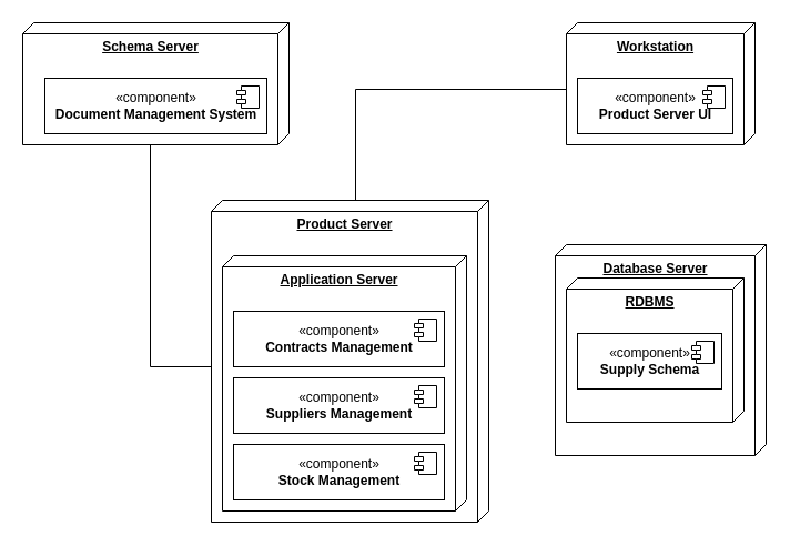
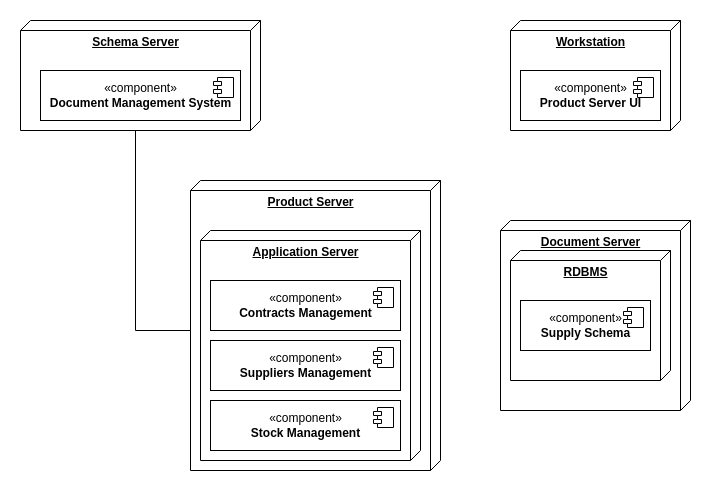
  <mxCell id="0" />
  <mxCell id="1" parent="0" />
  <mxCell id="2" value="&lt;b&gt;Schema Server&lt;/b&gt;" style="verticalAlign=top;align=center;spacingTop=8;spacingLeft=2;spacingRight=12;shape=cube;size=10;direction=south;fontStyle=4;html=1;" vertex="1" parent="1"><mxGeometry x="20" y="20" width="240" height="110" as="geometry" /></mxCell>
  <mxCell id="3" value="«component»&lt;br&gt;&lt;b&gt;Document Management System&lt;/b&gt;" style="html=1;dropTarget=0;" vertex="1" parent="1"><mxGeometry x="40" y="70" width="200" height="50" as="geometry" /></mxCell>
  <mxCell id="4" value="" style="shape=module;jettyWidth=8;jettyHeight=4;" vertex="1" parent="3"><mxGeometry x="1" width="20" height="20" relative="1" as="geometry"><mxPoint x="-27" y="7" as="offset" /></mxGeometry></mxCell>
  <mxCell id="5" value="&lt;b&gt;Product Server&lt;/b&gt;" style="verticalAlign=top;align=center;spacingTop=8;spacingLeft=2;spacingRight=12;shape=cube;size=10;direction=south;fontStyle=4;html=1;" vertex="1" parent="1"><mxGeometry x="190" y="180" width="250" height="290" as="geometry" /></mxCell>
  <mxCell id="6" value="&lt;b&gt;Application Server&lt;/b&gt;" style="verticalAlign=top;align=center;spacingTop=8;spacingLeft=2;spacingRight=12;shape=cube;size=10;direction=south;fontStyle=4;html=1;" vertex="1" parent="1"><mxGeometry x="200" y="230" width="220" height="230" as="geometry" /></mxCell>
  <mxCell id="7" value="«component»&lt;br&gt;&lt;b&gt;Contracts Management&lt;/b&gt;" style="html=1;dropTarget=0;" vertex="1" parent="1"><mxGeometry x="210" y="280" width="190" height="50" as="geometry" /></mxCell>
  <mxCell id="8" value="" style="shape=module;jettyWidth=8;jettyHeight=4;" vertex="1" parent="7"><mxGeometry x="1" width="20" height="20" relative="1" as="geometry"><mxPoint x="-27" y="7" as="offset" /></mxGeometry></mxCell>
  <mxCell id="9" value="«component»&lt;br&gt;&lt;b&gt;Suppliers Management&lt;/b&gt;" style="html=1;dropTarget=0;" vertex="1" parent="1"><mxGeometry x="210" y="340" width="190" height="50" as="geometry" /></mxCell>
  <mxCell id="10" value="" style="shape=module;jettyWidth=8;jettyHeight=4;" vertex="1" parent="9"><mxGeometry x="1" width="20" height="20" relative="1" as="geometry"><mxPoint x="-27" y="7" as="offset" /></mxGeometry></mxCell>
  <mxCell id="11" value="«component»&lt;br&gt;&lt;b&gt;Stock Management&lt;/b&gt;" style="html=1;dropTarget=0;" vertex="1" parent="1"><mxGeometry x="210" y="400" width="190" height="50" as="geometry" /></mxCell>
  <mxCell id="12" value="" style="shape=module;jettyWidth=8;jettyHeight=4;" vertex="1" parent="11"><mxGeometry x="1" width="20" height="20" relative="1" as="geometry"><mxPoint x="-27" y="7" as="offset" /></mxGeometry></mxCell>
  <mxCell id="13" value="&lt;b&gt;Workstation&lt;/b&gt;" style="verticalAlign=top;align=center;spacingTop=8;spacingLeft=2;spacingRight=12;shape=cube;size=10;direction=south;fontStyle=4;html=1;" vertex="1" parent="1"><mxGeometry x="510" y="20" width="170" height="110" as="geometry" /></mxCell>
  <mxCell id="14" value="«component»&lt;br&gt;&lt;b&gt;Product Server UI&lt;/b&gt;" style="html=1;dropTarget=0;" vertex="1" parent="1"><mxGeometry x="520" y="70" width="140" height="50" as="geometry" /></mxCell>
  <mxCell id="15" value="" style="shape=module;jettyWidth=8;jettyHeight=4;" vertex="1" parent="14"><mxGeometry x="1" width="20" height="20" relative="1" as="geometry"><mxPoint x="-27" y="7" as="offset" /></mxGeometry></mxCell>
- <mxCell id="16" value="&lt;b&gt;Database Server&lt;/b&gt;" style="verticalAlign=top;align=center;spacingTop=8;spacingLeft=2;spacingRight=12;shape=cube;size=10;direction=south;fontStyle=4;html=1;" vertex="1" parent="1"><mxGeometry x="500" y="220" width="190" height="190" as="geometry" /></mxCell>
+ <mxCell id="16" value="&lt;b&gt;Document Server&lt;/b&gt;" style="verticalAlign=top;align=center;spacingTop=8;spacingLeft=2;spacingRight=12;shape=cube;size=10;direction=south;fontStyle=4;html=1;" vertex="1" parent="1"><mxGeometry x="500" y="220" width="190" height="190" as="geometry" /></mxCell>
  <mxCell id="17" value="&lt;b&gt;RDBMS&lt;/b&gt;" style="verticalAlign=top;align=center;spacingTop=8;spacingLeft=2;spacingRight=12;shape=cube;size=10;direction=south;fontStyle=4;html=1;" vertex="1" parent="1"><mxGeometry x="510" y="250" width="160" height="130" as="geometry" /></mxCell>
  <mxCell id="18" value="«component»&lt;br&gt;&lt;b&gt;Supply Schema&lt;/b&gt;" style="html=1;dropTarget=0;" vertex="1" parent="1"><mxGeometry x="520" y="300" width="130" height="50" as="geometry" /></mxCell>
  <mxCell id="19" value="" style="shape=module;jettyWidth=8;jettyHeight=4;" vertex="1" parent="18"><mxGeometry x="1" width="20" height="20" relative="1" as="geometry"><mxPoint x="-27" y="7" as="offset" /></mxGeometry></mxCell>
- <mxCell id="20" value="" style="endArrow=none;html=1;rounded=0;exitX=0;exitY=0;exitDx=0;exitDy=120;exitPerimeter=0;entryX=0;entryY=0;entryDx=60;entryDy=170;entryPerimeter=0;" edge="1" parent="1" source="5" target="13"><mxGeometry width="50" height="50" relative="1" as="geometry"><mxPoint x="450" y="270" as="sourcePoint" /><mxPoint x="500" y="220" as="targetPoint" /><Array as="points"><mxPoint x="320" y="80" /></Array></mxGeometry></mxCell>
  <mxCell id="21" value="" style="endArrow=none;html=1;rounded=0;exitX=0;exitY=0;exitDx=110;exitDy=125;exitPerimeter=0;entryX=0;entryY=0;entryDx=150;entryDy=250;entryPerimeter=0;" edge="1" parent="1" source="2" target="5"><mxGeometry width="50" height="50" relative="1" as="geometry"><mxPoint x="450" y="270" as="sourcePoint" /><mxPoint x="500" y="220" as="targetPoint" /><Array as="points"><mxPoint x="135" y="330" /></Array></mxGeometry></mxCell>
